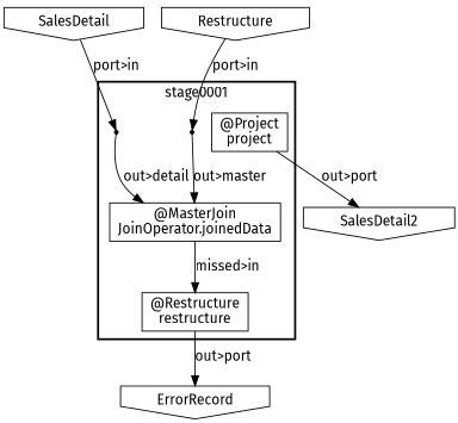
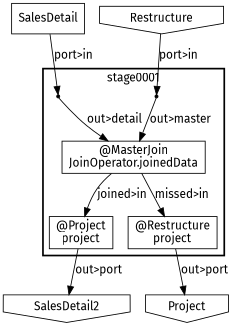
  digraph {
    fontname="Fira Sans"
    node [fontname="Fira Sans" shape=invhouse]
    edge [fontname="Fira Sans"]
    "1d22123a-46cf-4fcf-8634-4b07db146e2b" [shape=point]
    "08a0e74e-ec21-4a21-89c6-f418ab339551" [shape=point]
    n3 [label="@MasterJoin\nJoinOperator.joinedData" shape=box]
    n4 [label="@Project\nproject" shape=box]
-   n5 [label="@Restructure\nrestructure" shape=box]
+   n5 [label="@Restructure\nproject" shape=box]
    n6 [label=SalesDetail2]
-   n7 [label=ErrorRecord]
-   n8 [label=SalesDetail]
+   n7 [label=Project]
+   n8 [label=SalesDetail shape=box]
    n9 [label=Restructure]
    subgraph cluster_1 {
      label=stage0001
      style=bold
      "1d22123a-46cf-4fcf-8634-4b07db146e2b"
      "08a0e74e-ec21-4a21-89c6-f418ab339551"
      n3
      n4
      n5
    }
    "1d22123a-46cf-4fcf-8634-4b07db146e2b" -> n3 [label="out>detail"]
    "08a0e74e-ec21-4a21-89c6-f418ab339551" -> n3 [label="out>master"]
+   n3 -> n4 [label="joined>in"]
    n3 -> n5 [label="missed>in"]
    n4 -> n6 [label="out>port"]
    n5 -> n7 [label="out>port"]
    n8 -> "1d22123a-46cf-4fcf-8634-4b07db146e2b" [label="port>in"]
    n9 -> "08a0e74e-ec21-4a21-89c6-f418ab339551" [label="port>in"]
  }
